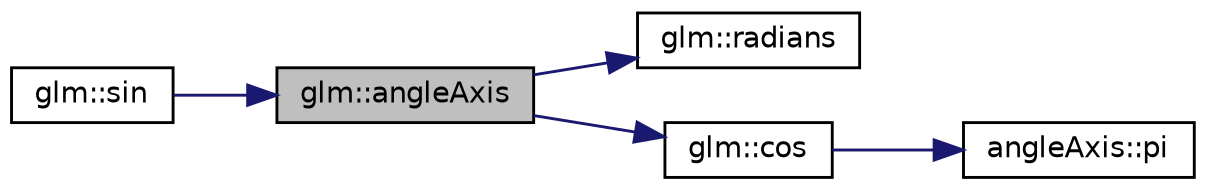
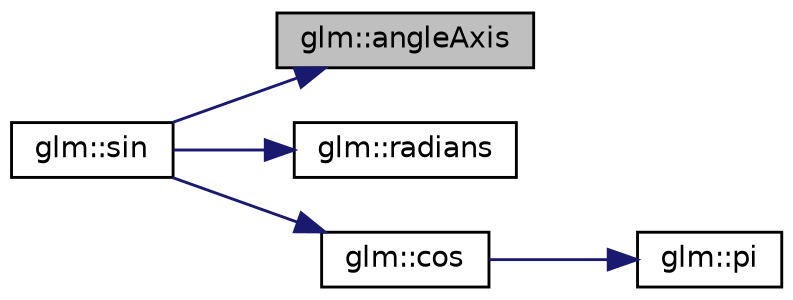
  digraph {
    rankdir=LR
    node [color=black fillcolor=white fontname=Helvetica fontsize=10 shape=record style=filled]
    edge [color=midnightblue fontname=Helvetica fontsize=10 labelfontname=Helvetica labelfontsize=10 style=solid]
    n1 [fillcolor=grey75 fontcolor=black height=0.2 label="glm::angleAxis" width=0.4]
    n2 [height=0.2 label="glm::radians" width=0.4]
    n3 [height=0.2 label="glm::cos" width=0.4]
    n4 [height=0.2 label="glm::sin" width=0.4]
-   n5 [height=0.2 label="angleAxis::pi" width=0.4]
-   n1 -> n2
-   n1 -> n3
+   n5 [height=0.2 label="glm::pi" width=0.4]
+   n4 -> n2
+   n4 -> n3
    n3 -> n5
    n4 -> n1
  }
